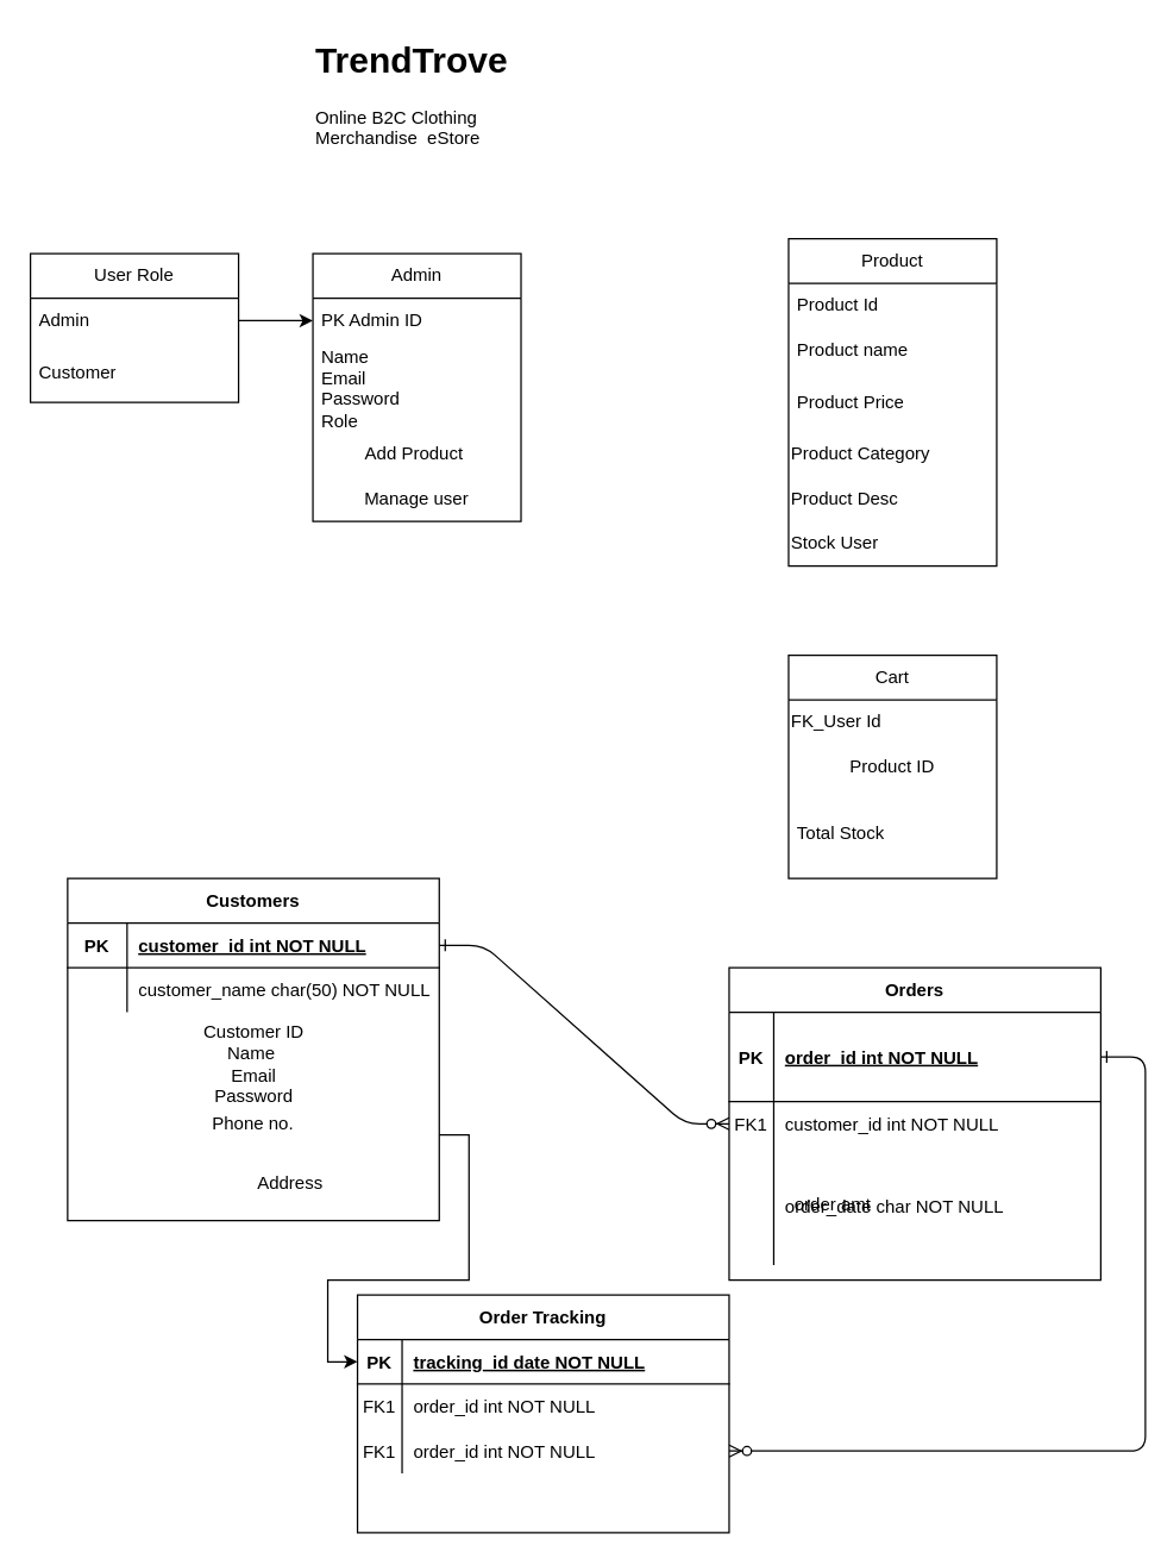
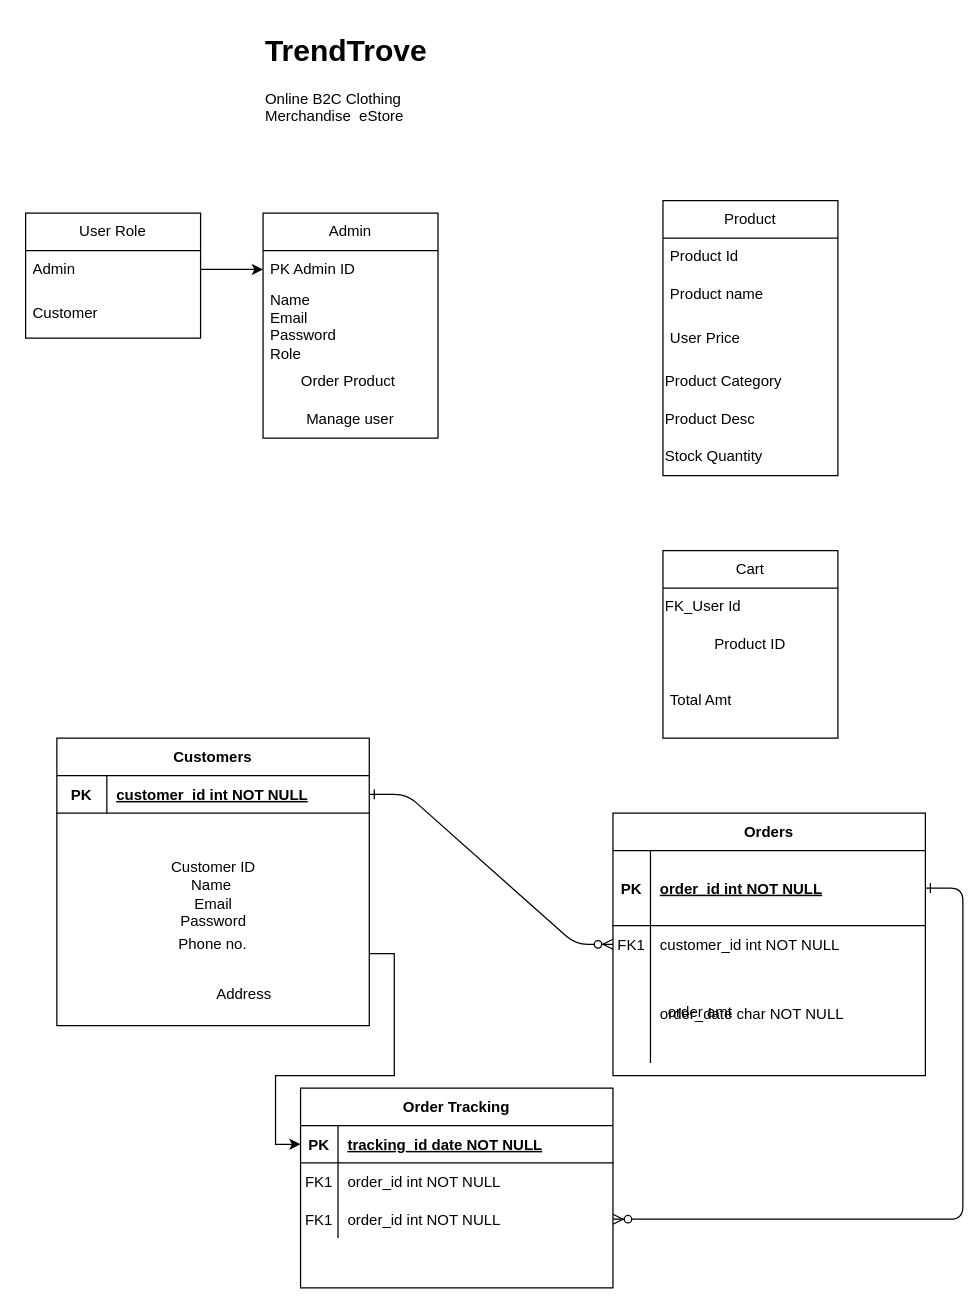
  <mxCell id="0" />
  <mxCell id="1" parent="0" />
  <mxCell id="2" value="" style="edgeStyle=entityRelationEdgeStyle;endArrow=ERzeroToMany;startArrow=ERone;endFill=1;startFill=0;" edge="1" parent="1" source="28" target="8"><mxGeometry width="100" height="100" relative="1" as="geometry"><mxPoint x="300" y="1070" as="sourcePoint" /><mxPoint x="400" y="970" as="targetPoint" /></mxGeometry></mxCell>
  <mxCell id="3" value="" style="edgeStyle=entityRelationEdgeStyle;endArrow=ERzeroToMany;startArrow=ERone;endFill=1;startFill=0;" edge="1" parent="1" source="5" target="21"><mxGeometry width="100" height="100" relative="1" as="geometry"><mxPoint x="360" y="530" as="sourcePoint" /><mxPoint x="420" y="555" as="targetPoint" /></mxGeometry></mxCell>
  <mxCell id="4" value="Orders" style="shape=table;startSize=30;container=1;collapsible=1;childLayout=tableLayout;fixedRows=1;rowLines=0;fontStyle=1;align=center;resizeLast=1;" vertex="1" parent="1"><mxGeometry x="490" y="650" width="250" height="210" as="geometry" /></mxCell>
  <mxCell id="5" value="" style="shape=partialRectangle;collapsible=0;dropTarget=0;pointerEvents=0;fillColor=none;points=[[0,0.5],[1,0.5]];portConstraint=eastwest;top=0;left=0;right=0;bottom=1;" vertex="1" parent="4"><mxGeometry y="30" width="250" height="60" as="geometry" /></mxCell>
  <mxCell id="6" value="PK" style="shape=partialRectangle;overflow=hidden;connectable=0;fillColor=none;top=0;left=0;bottom=0;right=0;fontStyle=1;" vertex="1" parent="5"><mxGeometry width="30" height="60" as="geometry"><mxRectangle width="30" height="60" as="alternateBounds" /></mxGeometry></mxCell>
  <mxCell id="7" value="order_id int NOT NULL " style="shape=partialRectangle;overflow=hidden;connectable=0;fillColor=none;top=0;left=0;bottom=0;right=0;align=left;spacingLeft=6;fontStyle=5;" vertex="1" parent="5"><mxGeometry x="30" width="220" height="60" as="geometry"><mxRectangle width="220" height="60" as="alternateBounds" /></mxGeometry></mxCell>
  <mxCell id="8" value="" style="shape=partialRectangle;collapsible=0;dropTarget=0;pointerEvents=0;fillColor=none;points=[[0,0.5],[1,0.5]];portConstraint=eastwest;top=0;left=0;right=0;bottom=0;" vertex="1" parent="4"><mxGeometry y="90" width="250" height="30" as="geometry" /></mxCell>
  <mxCell id="9" value="FK1" style="shape=partialRectangle;overflow=hidden;connectable=0;fillColor=none;top=0;left=0;bottom=0;right=0;" vertex="1" parent="8"><mxGeometry width="30" height="30" as="geometry"><mxRectangle width="30" height="30" as="alternateBounds" /></mxGeometry></mxCell>
  <mxCell id="10" value="customer_id int NOT NULL" style="shape=partialRectangle;overflow=hidden;connectable=0;fillColor=none;top=0;left=0;bottom=0;right=0;align=left;spacingLeft=6;" vertex="1" parent="8"><mxGeometry x="30" width="220" height="30" as="geometry"><mxRectangle width="220" height="30" as="alternateBounds" /></mxGeometry></mxCell>
  <mxCell id="11" value="" style="shape=partialRectangle;collapsible=0;dropTarget=0;pointerEvents=0;fillColor=none;points=[[0,0.5],[1,0.5]];portConstraint=eastwest;top=0;left=0;right=0;bottom=0;" vertex="1" parent="4"><mxGeometry y="120" width="250" height="80" as="geometry" /></mxCell>
  <mxCell id="12" value="" style="shape=partialRectangle;overflow=hidden;connectable=0;fillColor=none;top=0;left=0;bottom=0;right=0;" vertex="1" parent="11"><mxGeometry width="30" height="80" as="geometry"><mxRectangle width="30" height="80" as="alternateBounds" /></mxGeometry></mxCell>
  <mxCell id="13" value="order_date char NOT NULL" style="shape=partialRectangle;overflow=hidden;connectable=0;fillColor=none;top=0;left=0;bottom=0;right=0;align=left;spacingLeft=6;" vertex="1" parent="11"><mxGeometry x="30" width="220" height="80" as="geometry"><mxRectangle width="220" height="80" as="alternateBounds" /></mxGeometry></mxCell>
  <mxCell id="14" value="Order Tracking" style="shape=table;startSize=30;container=1;collapsible=1;childLayout=tableLayout;fixedRows=1;rowLines=0;fontStyle=1;align=center;resizeLast=1;" vertex="1" parent="1"><mxGeometry x="240" y="870" width="250" height="160" as="geometry" /></mxCell>
  <mxCell id="15" value="" style="shape=partialRectangle;collapsible=0;dropTarget=0;pointerEvents=0;fillColor=none;points=[[0,0.5],[1,0.5]];portConstraint=eastwest;top=0;left=0;right=0;bottom=1;" vertex="1" parent="14"><mxGeometry y="30" width="250" height="30" as="geometry" /></mxCell>
  <mxCell id="16" value="PK" style="shape=partialRectangle;overflow=hidden;connectable=0;fillColor=none;top=0;left=0;bottom=0;right=0;fontStyle=1;" vertex="1" parent="15"><mxGeometry width="30" height="30" as="geometry"><mxRectangle width="30" height="30" as="alternateBounds" /></mxGeometry></mxCell>
  <mxCell id="17" value="tracking_id date NOT NULL " style="shape=partialRectangle;overflow=hidden;connectable=0;fillColor=none;top=0;left=0;bottom=0;right=0;align=left;spacingLeft=6;fontStyle=5;" vertex="1" parent="15"><mxGeometry x="30" width="220" height="30" as="geometry"><mxRectangle width="220" height="30" as="alternateBounds" /></mxGeometry></mxCell>
  <mxCell id="18" value="" style="shape=partialRectangle;collapsible=0;dropTarget=0;pointerEvents=0;fillColor=none;points=[[0,0.5],[1,0.5]];portConstraint=eastwest;top=0;left=0;right=0;bottom=0;" vertex="1" parent="14"><mxGeometry y="60" width="250" height="30" as="geometry" /></mxCell>
  <mxCell id="19" value="FK1" style="shape=partialRectangle;overflow=hidden;connectable=0;fillColor=none;top=0;left=0;bottom=0;right=0;" vertex="1" parent="18"><mxGeometry width="30" height="30" as="geometry"><mxRectangle width="30" height="30" as="alternateBounds" /></mxGeometry></mxCell>
  <mxCell id="20" value="order_id int NOT NULL" style="shape=partialRectangle;overflow=hidden;connectable=0;fillColor=none;top=0;left=0;bottom=0;right=0;align=left;spacingLeft=6;" vertex="1" parent="18"><mxGeometry x="30" width="220" height="30" as="geometry"><mxRectangle width="220" height="30" as="alternateBounds" /></mxGeometry></mxCell>
  <mxCell id="21" value="" style="shape=partialRectangle;collapsible=0;dropTarget=0;pointerEvents=0;fillColor=none;points=[[0,0.5],[1,0.5]];portConstraint=eastwest;top=0;left=0;right=0;bottom=0;" vertex="1" parent="14"><mxGeometry y="90" width="250" height="30" as="geometry" /></mxCell>
  <mxCell id="22" value="FK1" style="shape=partialRectangle;overflow=hidden;connectable=0;fillColor=none;top=0;left=0;bottom=0;right=0;" vertex="1" parent="21"><mxGeometry width="30" height="30" as="geometry"><mxRectangle width="30" height="30" as="alternateBounds" /></mxGeometry></mxCell>
  <mxCell id="23" value="order_id int NOT NULL" style="shape=partialRectangle;overflow=hidden;connectable=0;fillColor=none;top=0;left=0;bottom=0;right=0;align=left;spacingLeft=6;" vertex="1" parent="21"><mxGeometry x="30" width="220" height="30" as="geometry"><mxRectangle width="220" height="30" as="alternateBounds" /></mxGeometry></mxCell>
  <mxCell id="24" value="" style="shape=partialRectangle;collapsible=0;dropTarget=0;pointerEvents=0;fillColor=none;points=[[0,0.5],[1,0.5]];portConstraint=eastwest;top=0;left=0;right=0;bottom=0;" vertex="1" parent="14"><mxGeometry y="120" width="250" height="30" as="geometry" /></mxCell>
  <mxCell id="25" value="" style="shape=partialRectangle;overflow=hidden;connectable=0;fillColor=none;top=0;left=0;bottom=0;right=0;" vertex="1" parent="24"><mxGeometry width="30" height="30" as="geometry"><mxRectangle width="30" height="30" as="alternateBounds" /></mxGeometry></mxCell>
  <mxCell id="26" style="edgeStyle=orthogonalEdgeStyle;rounded=0;orthogonalLoop=1;jettySize=auto;html=1;exitX=1;exitY=0.75;exitDx=0;exitDy=0;entryX=0;entryY=0.5;entryDx=0;entryDy=0;" edge="1" parent="1" source="27" target="15"><mxGeometry relative="1" as="geometry" /></mxCell>
  <mxCell id="27" value="Customers" style="shape=table;startSize=30;container=1;collapsible=1;childLayout=tableLayout;fixedRows=1;rowLines=0;fontStyle=1;align=center;resizeLast=1;" vertex="1" parent="1"><mxGeometry x="45" y="590" width="250" height="230" as="geometry" /></mxCell>
  <mxCell id="28" value="" style="shape=partialRectangle;collapsible=0;dropTarget=0;pointerEvents=0;fillColor=none;points=[[0,0.5],[1,0.5]];portConstraint=eastwest;top=0;left=0;right=0;bottom=1;" vertex="1" parent="27"><mxGeometry y="30" width="250" height="30" as="geometry" /></mxCell>
  <mxCell id="29" value="PK" style="shape=partialRectangle;overflow=hidden;connectable=0;fillColor=none;top=0;left=0;bottom=0;right=0;fontStyle=1;" vertex="1" parent="28"><mxGeometry width="40" height="30" as="geometry"><mxRectangle width="40" height="30" as="alternateBounds" /></mxGeometry></mxCell>
  <mxCell id="30" value="customer_id int NOT NULL " style="shape=partialRectangle;overflow=hidden;connectable=0;fillColor=none;top=0;left=0;bottom=0;right=0;align=left;spacingLeft=6;fontStyle=5;" vertex="1" parent="28"><mxGeometry x="40" width="210" height="30" as="geometry"><mxRectangle width="210" height="30" as="alternateBounds" /></mxGeometry></mxCell>
  <mxCell id="31" value="" style="shape=partialRectangle;collapsible=0;dropTarget=0;pointerEvents=0;fillColor=none;points=[[0,0.5],[1,0.5]];portConstraint=eastwest;top=0;left=0;right=0;bottom=0;" vertex="1" parent="27"><mxGeometry y="60" width="250" height="30" as="geometry" /></mxCell>
  <mxCell id="32" value="" style="shape=partialRectangle;overflow=hidden;connectable=0;fillColor=none;top=0;left=0;bottom=0;right=0;" vertex="1" parent="31"><mxGeometry width="40" height="30" as="geometry"><mxRectangle width="40" height="30" as="alternateBounds" /></mxGeometry></mxCell>
- <mxCell id="33" value="customer_name char(50) NOT NULL" style="shape=partialRectangle;overflow=hidden;connectable=0;fillColor=none;top=0;left=0;bottom=0;right=0;align=left;spacingLeft=6;" vertex="1" parent="31"><mxGeometry x="40" width="210" height="30" as="geometry"><mxRectangle width="210" height="30" as="alternateBounds" /></mxGeometry></mxCell>
  <mxCell id="34" value="Admin" style="swimlane;fontStyle=0;childLayout=stackLayout;horizontal=1;startSize=30;horizontalStack=0;resizeParent=1;resizeParentMax=0;resizeLast=0;collapsible=1;marginBottom=0;whiteSpace=wrap;html=1;" vertex="1" parent="1"><mxGeometry x="210" y="170" width="140" height="180" as="geometry" /></mxCell>
  <mxCell id="35" value="PK Admin ID" style="text;strokeColor=none;fillColor=none;align=left;verticalAlign=middle;spacingLeft=4;spacingRight=4;overflow=hidden;points=[[0,0.5],[1,0.5]];portConstraint=eastwest;rotatable=0;whiteSpace=wrap;html=1;" vertex="1" parent="34"><mxGeometry y="30" width="140" height="30" as="geometry" /></mxCell>
  <mxCell id="36" value="Name&amp;nbsp;&lt;div&gt;Email&lt;/div&gt;&lt;div&gt;Password&lt;/div&gt;&lt;div&gt;Role&lt;/div&gt;&lt;div&gt;&lt;br&gt;&lt;/div&gt;&lt;div&gt;&lt;br&gt;&lt;/div&gt;" style="text;strokeColor=none;fillColor=none;align=left;verticalAlign=middle;spacingLeft=4;spacingRight=4;overflow=hidden;points=[[0,0.5],[1,0.5]];portConstraint=eastwest;rotatable=0;whiteSpace=wrap;html=1;" vertex="1" parent="34"><mxGeometry y="60" width="140" height="60" as="geometry" /></mxCell>
- <mxCell id="37" value="Add Product&amp;nbsp;" style="text;html=1;align=center;verticalAlign=middle;whiteSpace=wrap;rounded=0;" vertex="1" parent="34"><mxGeometry y="120" width="140" height="30" as="geometry" /></mxCell>
+ <mxCell id="37" value="Order Product&amp;nbsp;" style="text;html=1;align=center;verticalAlign=middle;whiteSpace=wrap;rounded=0;" vertex="1" parent="34"><mxGeometry y="120" width="140" height="30" as="geometry" /></mxCell>
  <mxCell id="38" value="Manage user" style="text;html=1;align=center;verticalAlign=middle;whiteSpace=wrap;rounded=0;" vertex="1" parent="34"><mxGeometry y="150" width="140" height="30" as="geometry" /></mxCell>
  <mxCell id="39" value="Customer ID&lt;div&gt;Name&amp;nbsp;&lt;br&gt;Email&lt;/div&gt;&lt;div&gt;Password&lt;/div&gt;" style="text;html=1;align=center;verticalAlign=middle;resizable=0;points=[];autosize=1;strokeColor=none;fillColor=none;" vertex="1" parent="1"><mxGeometry x="125" y="680" width="90" height="70" as="geometry" /></mxCell>
  <mxCell id="40" value="Phone no." style="text;html=1;align=center;verticalAlign=middle;whiteSpace=wrap;rounded=0;" vertex="1" parent="1"><mxGeometry x="140" y="740" width="60" height="30" as="geometry" /></mxCell>
  <mxCell id="41" value="Address" style="text;html=1;align=center;verticalAlign=middle;whiteSpace=wrap;rounded=0;" vertex="1" parent="1"><mxGeometry x="165" y="780" width="60" height="30" as="geometry" /></mxCell>
  <mxCell id="42" value="User Role" style="swimlane;fontStyle=0;childLayout=stackLayout;horizontal=1;startSize=30;horizontalStack=0;resizeParent=1;resizeParentMax=0;resizeLast=0;collapsible=1;marginBottom=0;whiteSpace=wrap;html=1;" vertex="1" parent="1"><mxGeometry x="20" y="170" width="140" height="100" as="geometry" /></mxCell>
  <mxCell id="43" style="edgeStyle=orthogonalEdgeStyle;rounded=0;orthogonalLoop=1;jettySize=auto;html=1;exitX=1;exitY=0.5;exitDx=0;exitDy=0;" edge="1" parent="42" source="44"><mxGeometry relative="1" as="geometry"><mxPoint x="190" y="45" as="targetPoint" /></mxGeometry></mxCell>
  <mxCell id="44" value="Admin" style="text;strokeColor=none;fillColor=none;align=left;verticalAlign=middle;spacingLeft=4;spacingRight=4;overflow=hidden;points=[[0,0.5],[1,0.5]];portConstraint=eastwest;rotatable=0;whiteSpace=wrap;html=1;" vertex="1" parent="42"><mxGeometry y="30" width="140" height="30" as="geometry" /></mxCell>
  <mxCell id="45" value="Customer" style="text;strokeColor=none;fillColor=none;align=left;verticalAlign=middle;spacingLeft=4;spacingRight=4;overflow=hidden;points=[[0,0.5],[1,0.5]];portConstraint=eastwest;rotatable=0;whiteSpace=wrap;html=1;" vertex="1" parent="42"><mxGeometry y="60" width="140" height="40" as="geometry" /></mxCell>
  <mxCell id="46" value="order amt" style="text;html=1;align=center;verticalAlign=middle;whiteSpace=wrap;rounded=0;" vertex="1" parent="1"><mxGeometry x="530" y="795" width="60" height="30" as="geometry" /></mxCell>
  <mxCell id="47" value="Cart" style="swimlane;fontStyle=0;childLayout=stackLayout;horizontal=1;startSize=30;horizontalStack=0;resizeParent=1;resizeParentMax=0;resizeLast=0;collapsible=1;marginBottom=0;whiteSpace=wrap;html=1;" vertex="1" parent="1"><mxGeometry x="530" y="440" width="140" height="150" as="geometry" /></mxCell>
  <mxCell id="48" value="FK_User Id&amp;nbsp;" style="text;html=1;align=left;verticalAlign=middle;whiteSpace=wrap;rounded=0;" vertex="1" parent="47"><mxGeometry y="30" width="140" height="30" as="geometry" /></mxCell>
  <mxCell id="49" value="Product ID" style="text;html=1;align=center;verticalAlign=middle;whiteSpace=wrap;rounded=0;" vertex="1" parent="47"><mxGeometry y="60" width="140" height="30" as="geometry" /></mxCell>
- <mxCell id="50" value="Total Stock" style="text;strokeColor=none;fillColor=none;align=left;verticalAlign=middle;spacingLeft=4;spacingRight=4;overflow=hidden;points=[[0,0.5],[1,0.5]];portConstraint=eastwest;rotatable=0;whiteSpace=wrap;html=1;" vertex="1" parent="47"><mxGeometry y="90" width="140" height="60" as="geometry" /></mxCell>
+ <mxCell id="50" value="Total Amt" style="text;strokeColor=none;fillColor=none;align=left;verticalAlign=middle;spacingLeft=4;spacingRight=4;overflow=hidden;points=[[0,0.5],[1,0.5]];portConstraint=eastwest;rotatable=0;whiteSpace=wrap;html=1;" vertex="1" parent="47"><mxGeometry y="90" width="140" height="60" as="geometry" /></mxCell>
  <mxCell id="51" value="Product" style="swimlane;fontStyle=0;childLayout=stackLayout;horizontal=1;startSize=30;horizontalStack=0;resizeParent=1;resizeParentMax=0;resizeLast=0;collapsible=1;marginBottom=0;whiteSpace=wrap;html=1;" vertex="1" parent="1"><mxGeometry x="530" y="160" width="140" height="220" as="geometry" /></mxCell>
  <mxCell id="52" value="Product Id" style="text;strokeColor=none;fillColor=none;align=left;verticalAlign=middle;spacingLeft=4;spacingRight=4;overflow=hidden;points=[[0,0.5],[1,0.5]];portConstraint=eastwest;rotatable=0;whiteSpace=wrap;html=1;" vertex="1" parent="51"><mxGeometry y="30" width="140" height="30" as="geometry" /></mxCell>
  <mxCell id="53" value="Product name" style="text;strokeColor=none;fillColor=none;align=left;verticalAlign=middle;spacingLeft=4;spacingRight=4;overflow=hidden;points=[[0,0.5],[1,0.5]];portConstraint=eastwest;rotatable=0;whiteSpace=wrap;html=1;" vertex="1" parent="51"><mxGeometry y="60" width="140" height="30" as="geometry" /></mxCell>
- <mxCell id="54" value="Product Price" style="text;strokeColor=none;fillColor=none;align=left;verticalAlign=middle;spacingLeft=4;spacingRight=4;overflow=hidden;points=[[0,0.5],[1,0.5]];portConstraint=eastwest;rotatable=0;whiteSpace=wrap;html=1;" vertex="1" parent="51"><mxGeometry y="90" width="140" height="40" as="geometry" /></mxCell>
+ <mxCell id="54" value="User Price" style="text;strokeColor=none;fillColor=none;align=left;verticalAlign=middle;spacingLeft=4;spacingRight=4;overflow=hidden;points=[[0,0.5],[1,0.5]];portConstraint=eastwest;rotatable=0;whiteSpace=wrap;html=1;" vertex="1" parent="51"><mxGeometry y="90" width="140" height="40" as="geometry" /></mxCell>
  <mxCell id="55" value="Product Category" style="text;html=1;align=left;verticalAlign=middle;whiteSpace=wrap;rounded=0;" vertex="1" parent="51"><mxGeometry y="130" width="140" height="30" as="geometry" /></mxCell>
  <mxCell id="56" value="Product Desc" style="text;html=1;align=left;verticalAlign=middle;whiteSpace=wrap;rounded=0;" vertex="1" parent="51"><mxGeometry y="160" width="140" height="30" as="geometry" /></mxCell>
- <mxCell id="57" value="Stock User" style="text;html=1;align=left;verticalAlign=middle;whiteSpace=wrap;rounded=0;" vertex="1" parent="51"><mxGeometry y="190" width="140" height="30" as="geometry" /></mxCell>
+ <mxCell id="57" value="Stock Quantity" style="text;html=1;align=left;verticalAlign=middle;whiteSpace=wrap;rounded=0;" vertex="1" parent="51"><mxGeometry y="190" width="140" height="30" as="geometry" /></mxCell>
  <mxCell id="58" value="&lt;h1 style=&quot;margin-top: 0px;&quot;&gt;TrendTrove&amp;nbsp;&lt;/h1&gt;&lt;div&gt;Online B2C&amp;nbsp;&lt;span style=&quot;background-color: transparent; color: light-dark(rgb(0, 0, 0), rgb(255, 255, 255));&quot;&gt;Clothing&amp;nbsp; Merchandise&amp;nbsp; eStore&lt;/span&gt;&lt;/div&gt;" style="text;html=1;whiteSpace=wrap;overflow=hidden;rounded=0;" vertex="1" parent="1"><mxGeometry x="210" y="20" width="180" height="130" as="geometry" /></mxCell>
